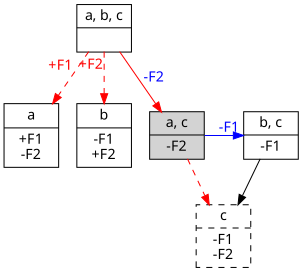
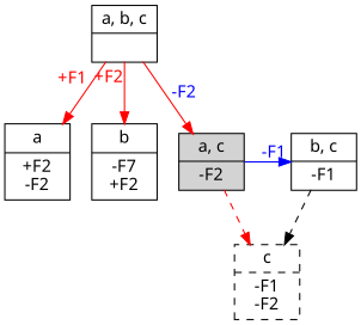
  digraph {
    fontname="Noto Sans"
    node [fontname="Noto Sans" shape=record]
    edge [fontname="Noto Sans" color=red]
-   n1 [label="{<segs> a |<feats> +F1\n-F2 }"]
+   n1 [label="{<segs> a |<feats> +F2\n-F2 }"]
    n2 [label="{<segs> b, c |<feats> -F1 }"]
-   n3 [label="{<segs> b |<feats> -F1\n+F2 }"]
+   n3 [label="{<segs> b |<feats> -F7\n+F2 }"]
    n4 [label="{<segs> a, c |<feats> -F2 }" style=filled]
    n5 [label="{<segs> c |<feats> -F1\n-F2 }" style=dashed]
    n6 [label="{<segs> a, b, c |<feats>  }"]
    subgraph sub_1 {
      rank=same
      n1
      n2
      n3
      n4
    }
-   n2 -> n5 [style=solid color=""]
+   n2 -> n5 [style=dashed color=""]
    n4 -> n2 [color=blue fontcolor=blue label="-F1"]
    n4 -> n5 [style=dashed]
-   n6 -> n1 [fontcolor=red xlabel="+F1" style=dashed]
-   n6 -> n3 [fontcolor=red xlabel="+F2" style=dashed]
+   n6 -> n1 [fontcolor=red xlabel="+F1"]
+   n6 -> n3 [fontcolor=red xlabel="+F2"]
    n6 -> n4 [fontcolor=blue label="-F2"]
  }
